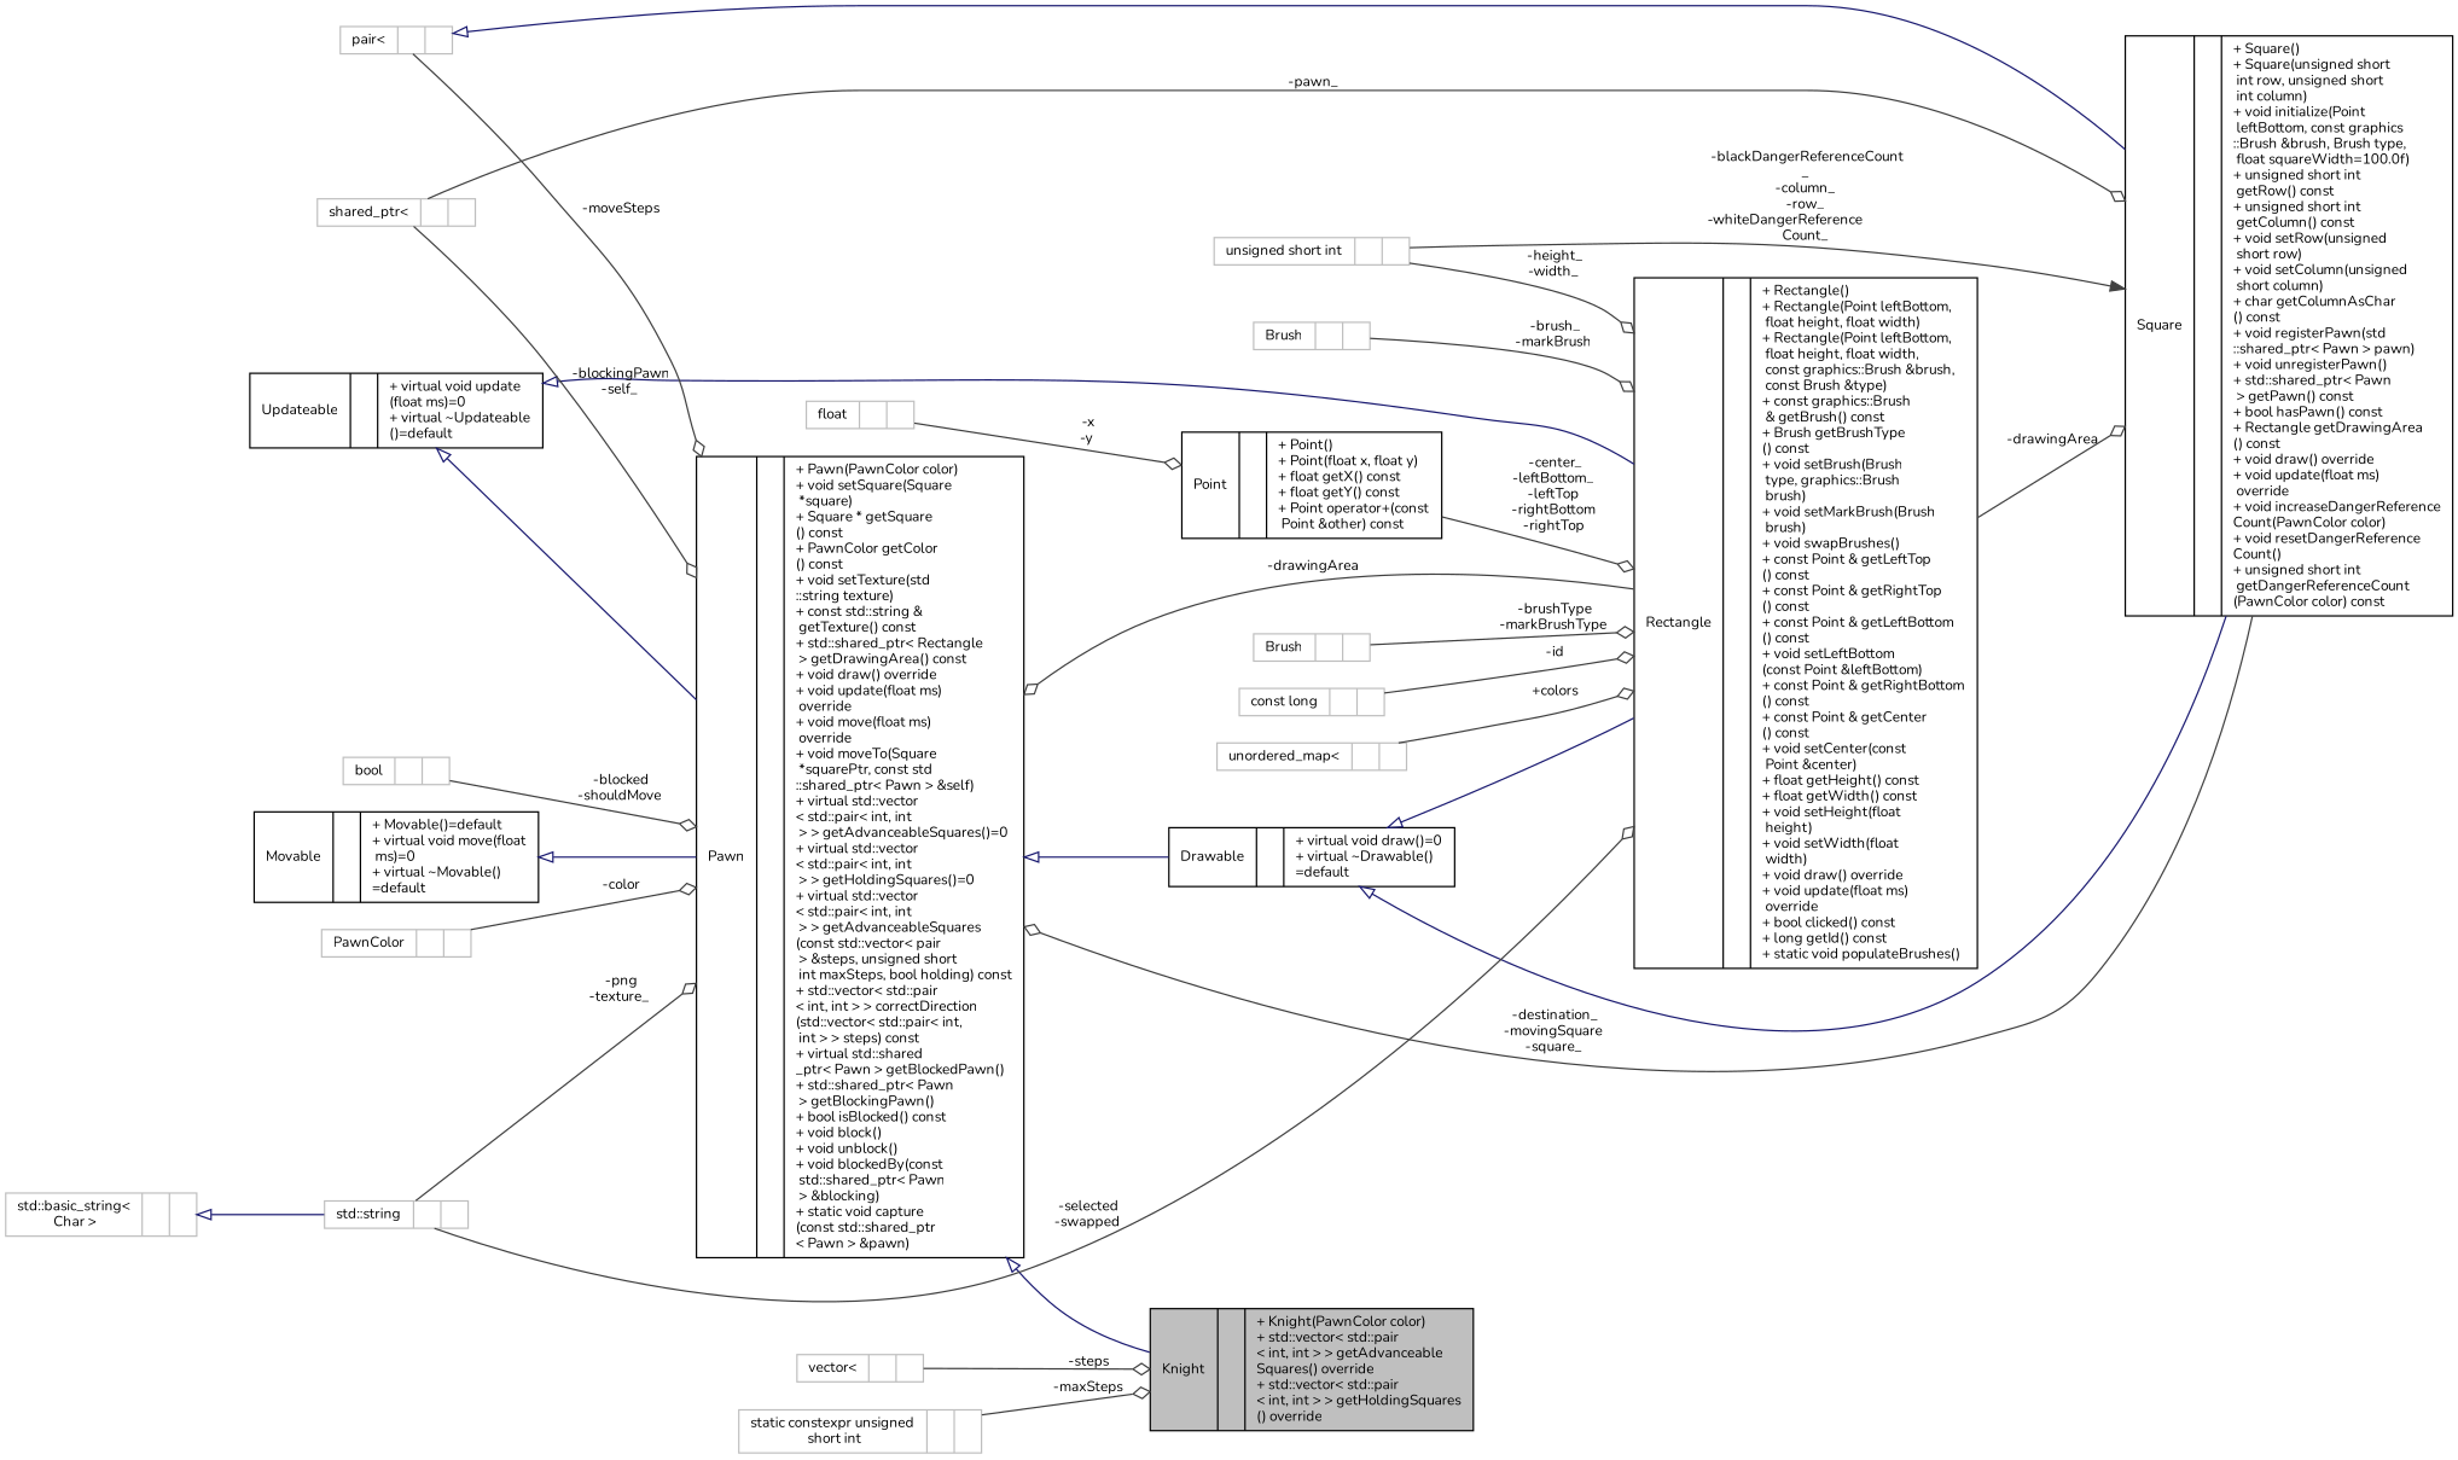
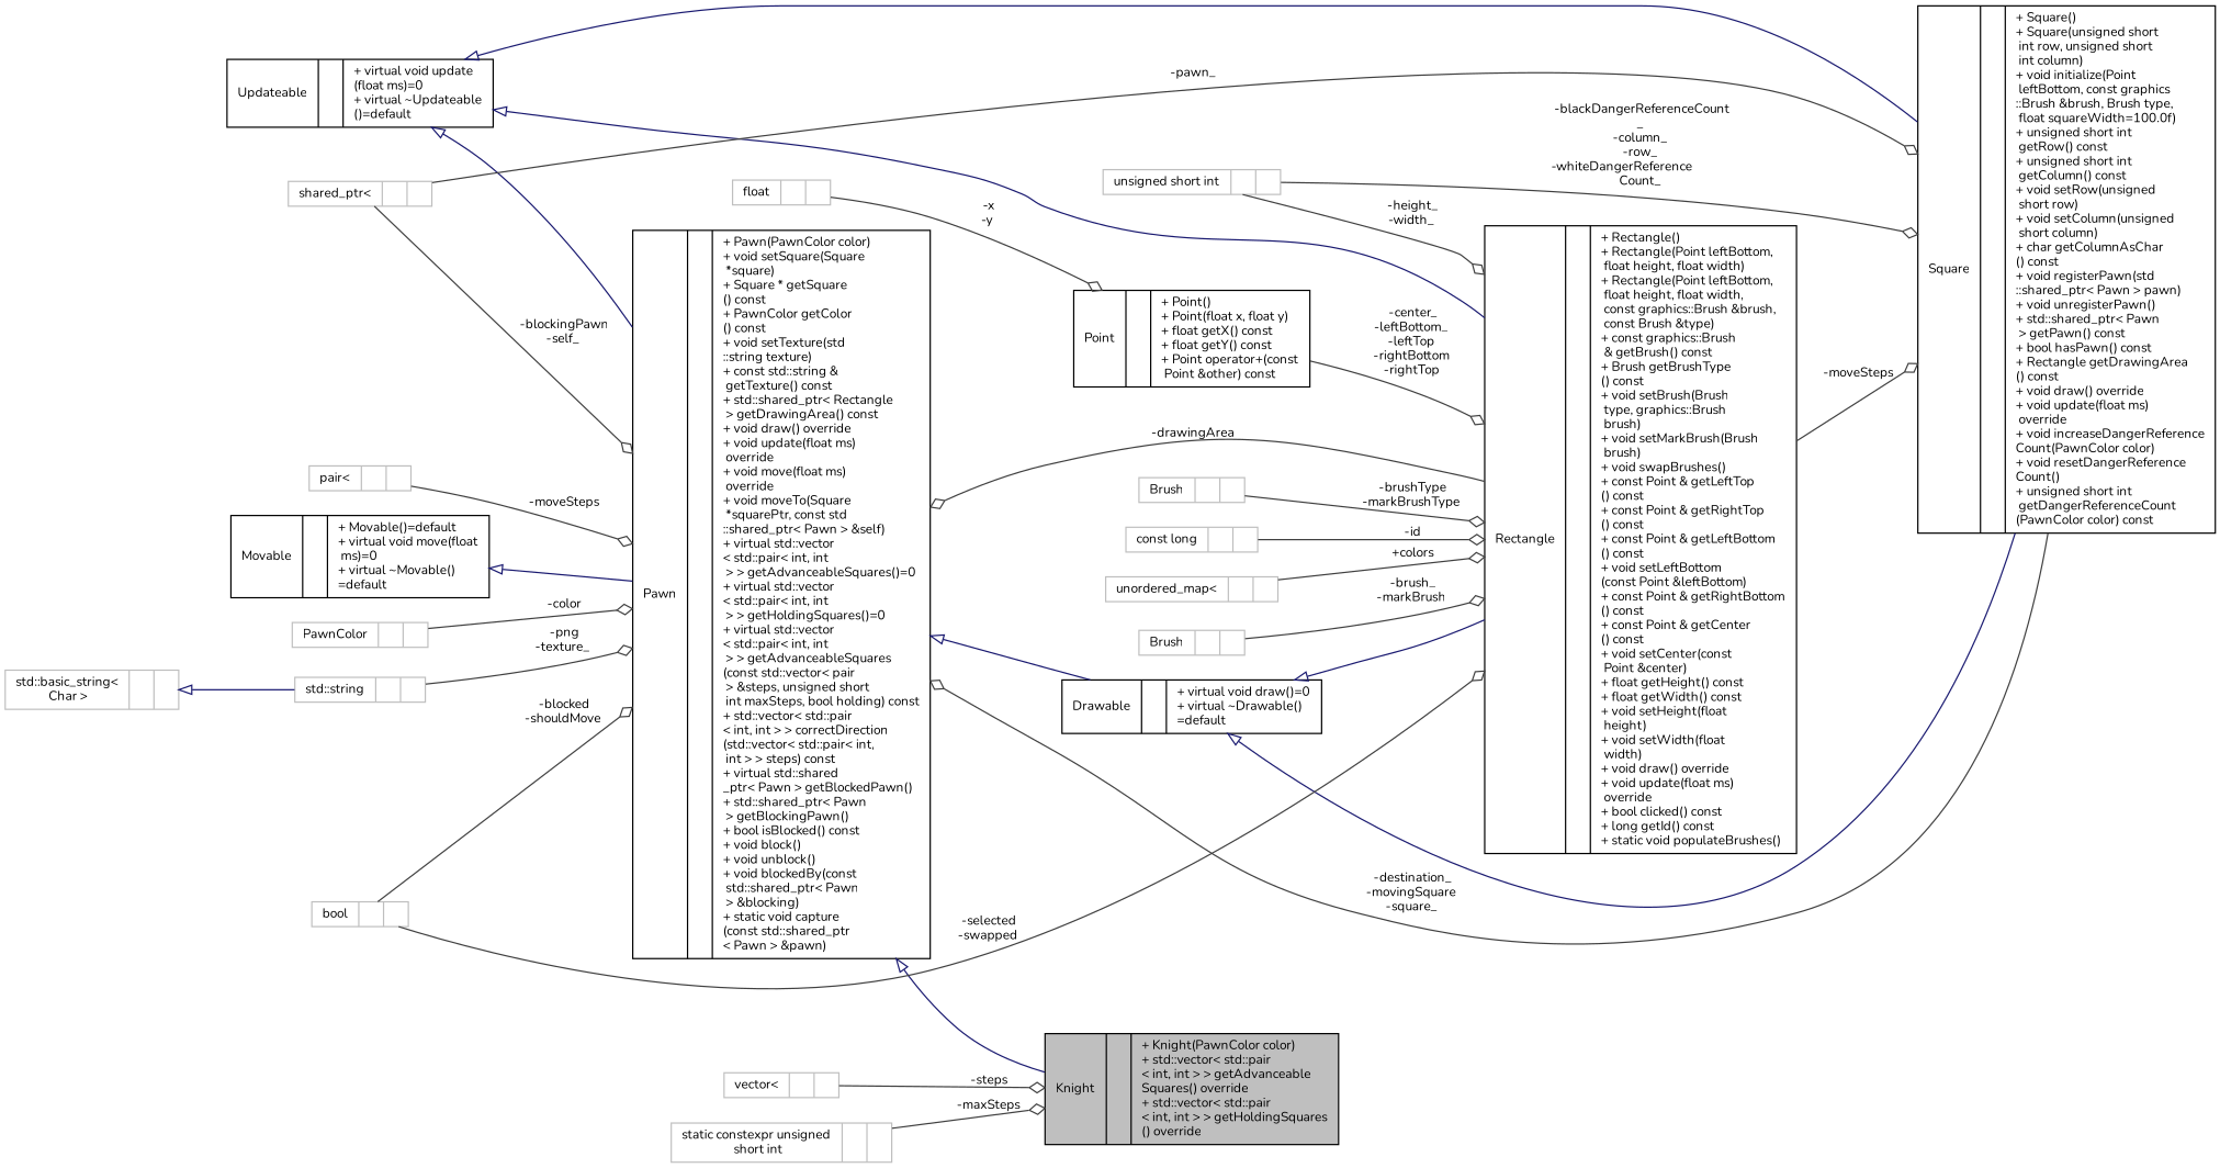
  digraph {
    fontname=Nunito
    rankdir=LR
    node [color=grey75 fontname=Nunito fontsize=10 shape=record]
    edge [color=grey25 fontname=Nunito fontsize=10 labelfontname=Helvetica labelfontsize=10 style=solid arrowhead=odiamond]
    n1 [color=black fillcolor=grey75 fontcolor=black height=0.2 label="{Knight\n||+  Knight(PawnColor color)\l+ std::vector\< std::pair\l\< int, int \> \> getAdvanceable\lSquares() override\l+ std::vector\< std::pair\l\< int, int \> \> getHoldingSquares\l() override\l}" style=filled width=0.4]
    n2 [color=black height=0.2 label="{Pawn\n||+  Pawn(PawnColor color)\l+ void setSquare(Square\l *square)\l+ Square * getSquare\l() const\l+ PawnColor getColor\l() const\l+ void setTexture(std\l::string texture)\l+ const std::string &\l getTexture() const\l+ std::shared_ptr\< Rectangle\l \> getDrawingArea() const\l+ void draw() override\l+ void update(float ms)\l override\l+ void move(float ms)\l override\l+ void moveTo(Square\l *squarePtr, const std\l::shared_ptr\< Pawn \> &self)\l+ virtual std::vector\l\< std::pair\< int, int\l \> \> getAdvanceableSquares()=0\l+ virtual std::vector\l\< std::pair\< int, int\l \> \> getHoldingSquares()=0\l+ virtual std::vector\l\< std::pair\< int, int\l \> \> getAdvanceableSquares\l(const std::vector\< pair\l \> &steps, unsigned short\l int maxSteps, bool holding) const\l+ std::vector\< std::pair\l\< int, int \> \> correctDirection\l(std::vector\< std::pair\< int,\l int \> \> steps) const\l+ virtual std::shared\l_ptr\< Pawn \> getBlockedPawn()\l+ std::shared_ptr\< Pawn\l \> getBlockingPawn()\l+ bool isBlocked() const\l+ void block()\l+ void unblock()\l+ void blockedBy(const\l std::shared_ptr\< Pawn\l \> &blocking)\l+ static void capture\l(const std::shared_ptr\l\< Pawn \> &pawn)\l}" width=0.4]
    n3 [color=black height=0.2 label="{Drawable\n||+ virtual void draw()=0\l+ virtual ~Drawable()\l=default\l}" width=0.4]
    n4 [color=black height=0.2 label="{Square\n||+  Square()\l+  Square(unsigned short\l int row, unsigned short\l int column)\l+ void initialize(Point\l leftBottom, const graphics\l::Brush &brush, Brush type,\l float squareWidth=100.0f)\l+ unsigned short int\l getRow() const\l+ unsigned short int\l getColumn() const\l+ void setRow(unsigned\l short row)\l+ void setColumn(unsigned\l short column)\l+ char getColumnAsChar\l() const\l+ void registerPawn(std\l::shared_ptr\< Pawn \> pawn)\l+ void unregisterPawn()\l+ std::shared_ptr\< Pawn\l \> getPawn() const\l+ bool hasPawn() const\l+ Rectangle getDrawingArea\l() const\l+ void draw() override\l+ void update(float ms)\l override\l+ void increaseDangerReference\lCount(PawnColor color)\l+ void resetDangerReference\lCount()\l+ unsigned short int\l getDangerReferenceCount\l(PawnColor color) const\l}" width=0.4]
    n5 [color=black height=0.2 label="{Rectangle\n||+  Rectangle()\l+  Rectangle(Point leftBottom,\l float height, float width)\l+  Rectangle(Point leftBottom,\l float height, float width,\l const graphics::Brush &brush,\l const Brush &type)\l+ const graphics::Brush\l & getBrush() const\l+ Brush getBrushType\l() const\l+ void setBrush(Brush\l type, graphics::Brush\l brush)\l+ void setMarkBrush(Brush\l brush)\l+ void swapBrushes()\l+ const Point & getLeftTop\l() const\l+ const Point & getRightTop\l() const\l+ const Point & getLeftBottom\l() const\l+ void setLeftBottom\l(const Point &leftBottom)\l+ const Point & getRightBottom\l() const\l+ const Point & getCenter\l() const\l+ void setCenter(const\l Point &center)\l+ float getHeight() const\l+ float getWidth() const\l+ void setHeight(float\l height)\l+ void setWidth(float\l width)\l+ void draw() override\l+ void update(float ms)\l override\l+ bool clicked() const\l+ long getId() const\l+ static void populateBrushes()\l}" width=0.4]
    n6 [color=black height=0.2 label="{Updateable\n||+ virtual void update\l(float ms)=0\l+ virtual ~Updateable\l()=default\l}" width=0.4]
    n7 [color=black height=0.2 label="{Movable\n||+  Movable()=default\l+ virtual void move(float\l ms)=0\l+ virtual ~Movable()\l=default\l}" width=0.4]
    n8 [height=0.2 label="{PawnColor\n||}" width=0.4]
    n9 [height=0.2 label="{unsigned short int\n||}" width=0.4]
    n10 [height=0.2 label="{shared_ptr\<\n||}" width=0.4]
    n11 [height=0.2 label="{unordered_map\<\n||}" width=0.4]
    n12 [color=black height=0.2 label="{Point\n||+  Point()\l+  Point(float x, float y)\l+ float getX() const\l+ float getY() const\l+ Point operator+(const\l Point &other) const\l}" width=0.4]
    n13 [height=0.2 label="{float\n||}" width=0.4]
    n14 [height=0.2 label="{Brush\n||}" width=0.4]
    n15 [height=0.2 label="{Brush\n||}" width=0.4]
    n16 [height=0.2 label="{bool\n||}" width=0.4]
    n17 [height=0.2 label="{const long\n||}" width=0.4]
    n18 [height=0.2 label="{std::string\n||}" width=0.4]
    n19 [height=0.2 label="{std::basic_string\<\l Char \>\n||}" width=0.4]
    n20 [height=0.2 label="{pair\<\n||}" width=0.4]
    n21 [height=0.2 label="{vector\<\n||}" width=0.4]
    n22 [height=0.2 label="{static constexpr unsigned\l short int\n||}" width=0.4]
    n2 -> n1 [arrowtail=onormal color=midnightblue dir=back arrowhead=""]
    n2 -> n3 [arrowtail=onormal color=midnightblue dir=back arrowhead=""]
    n3 -> n4 [arrowtail=onormal color=midnightblue dir=back arrowhead=""]
    n3 -> n5 [arrowtail=onormal color=midnightblue dir=back arrowhead=""]
    n4 -> n2 [label=" -destination_\n-movingSquare\n-square_"]
    n5 -> n2 [label=" -drawingArea"]
-   n5 -> n4 [label=" -drawingArea"]
+   n5 -> n4 [label=" -moveSteps"]
    n6 -> n2 [arrowtail=onormal color=midnightblue dir=back arrowhead=""]
-   n20 -> n4 [arrowtail=onormal color=midnightblue dir=back arrowhead=""]
+   n6 -> n4 [arrowtail=onormal color=midnightblue dir=back arrowhead=""]
    n6 -> n5 [arrowtail=onormal color=midnightblue dir=back arrowhead=""]
    n7 -> n2 [arrowtail=onormal color=midnightblue dir=back arrowhead=""]
    n8 -> n2 [label=" -color"]
-   n9 -> n4 [arrowhead=normal label=" -blackDangerReferenceCount\l_\n-column_\n-row_\n-whiteDangerReference\lCount_"]
+   n9 -> n4 [label=" -blackDangerReferenceCount\l_\n-column_\n-row_\n-whiteDangerReference\lCount_"]
    n9 -> n5 [label=" -height_\n-width_"]
    n10 -> n2 [label=" -blockingPawn\n-self_"]
    n10 -> n4 [label=" -pawn_"]
    n11 -> n5 [label=" +colors"]
    n12 -> n5 [label=" -center_\n-leftBottom_\n-leftTop\n-rightBottom\n-rightTop"]
    n13 -> n12 [label=" -x\n-y"]
    n14 -> n5 [label=" -brush_\n-markBrush"]
    n15 -> n5 [label=" -brushType\n-markBrushType"]
    n16 -> n2 [label=" -blocked\n-shouldMove"]
-   n18 -> n5 [label=" -selected\n-swapped"]
+   n16 -> n5 [label=" -selected\n-swapped"]
    n17 -> n5 [label=" -id"]
    n18 -> n2 [label=" -png\n-texture_"]
    n19 -> n18 [arrowtail=onormal color=midnightblue dir=back arrowhead=""]
    n20 -> n2 [label=" -moveSteps"]
    n21 -> n1 [label=" -steps"]
    n22 -> n1 [label=" -maxSteps"]
  }
